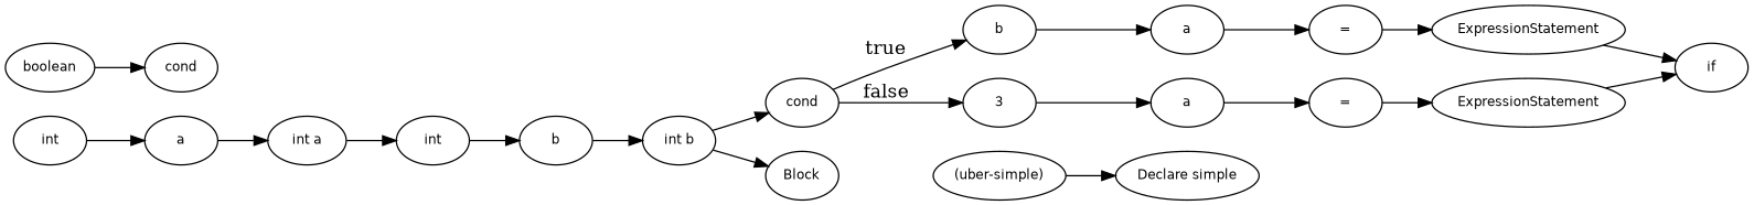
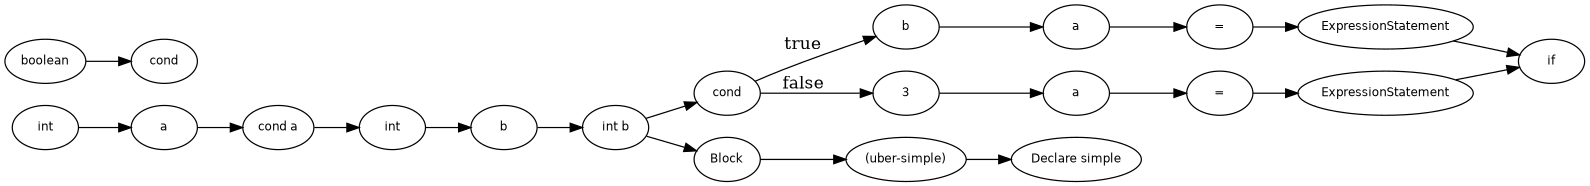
  digraph {
    rankdir=LR
    node [fontname=Helvetica fontsize=10]
    n1 [label="="]
    n2 [label=ExpressionStatement]
    n3 [label=if]
    n4 [label=b]
    n5 [label=a]
    n6 [label="="]
    n7 [label=ExpressionStatement]
    n8 [label=cond]
    n9 [label=3]
    n10 [label=a]
    n11 [label=Block]
    n12 [label="(uber-simple)"]
    n13 [label=b]
    n14 [label="int b"]
    n15 [label=int]
    n16 [label=a]
-   n17 [label="int a"]
+   n17 [label="cond a"]
    n18 [label=int]
    n19 [label=cond]
    n20 [label=boolean]
    n21 [label="Declare simple"]
    n1 -> n2
    n2 -> n3
    n4 -> n5
    n5 -> n6
    n6 -> n7
    n7 -> n3
    n8 -> n4 [label=true]
    n8 -> n9 [label=false]
    n9 -> n10
    n10 -> n1
+   n11 -> n12
    n12 -> n21
    n13 -> n14
    n14 -> n8
    n14 -> n11
    n15 -> n13
    n16 -> n17
    n17 -> n15
    n18 -> n16
    n20 -> n19
  }
